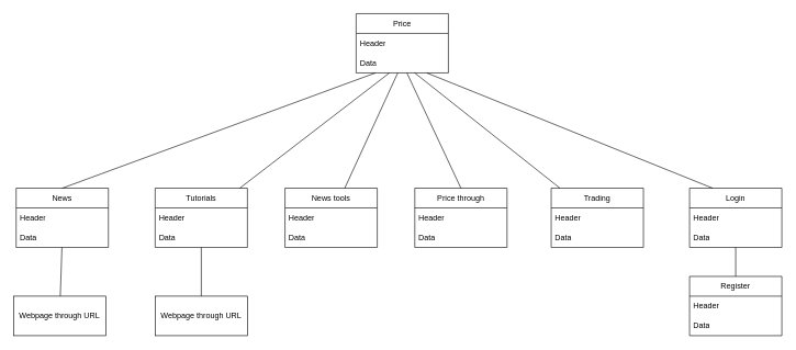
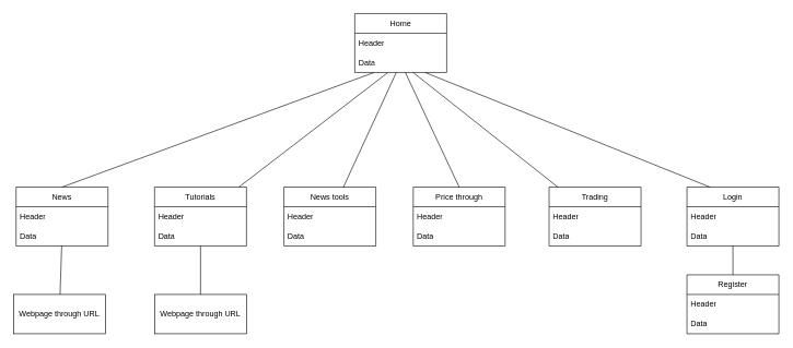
  <mxCell id="0" />
  <mxCell id="1" parent="0" />
- <mxCell id="2" value="Price" style="swimlane;fontStyle=0;childLayout=stackLayout;horizontal=1;startSize=30;horizontalStack=0;resizeParent=1;resizeParentMax=0;resizeLast=0;collapsible=1;marginBottom=0;whiteSpace=wrap;html=1;" vertex="1" parent="1"><mxGeometry x="540" y="20" width="140" height="90" as="geometry" /></mxCell>
+ <mxCell id="2" value="Home" style="swimlane;fontStyle=0;childLayout=stackLayout;horizontal=1;startSize=30;horizontalStack=0;resizeParent=1;resizeParentMax=0;resizeLast=0;collapsible=1;marginBottom=0;whiteSpace=wrap;html=1;" vertex="1" parent="1"><mxGeometry x="540" y="20" width="140" height="90" as="geometry" /></mxCell>
  <mxCell id="3" value="Header" style="text;strokeColor=none;fillColor=none;align=left;verticalAlign=middle;spacingLeft=4;spacingRight=4;overflow=hidden;points=[[0,0.5],[1,0.5]];portConstraint=eastwest;rotatable=0;whiteSpace=wrap;html=1;" vertex="1" parent="2"><mxGeometry y="30" width="140" height="30" as="geometry" /></mxCell>
  <mxCell id="4" value="Data" style="text;strokeColor=none;fillColor=none;align=left;verticalAlign=middle;spacingLeft=4;spacingRight=4;overflow=hidden;points=[[0,0.5],[1,0.5]];portConstraint=eastwest;rotatable=0;whiteSpace=wrap;html=1;" vertex="1" parent="2"><mxGeometry y="60" width="140" height="30" as="geometry" /></mxCell>
  <mxCell id="5" value="News" style="swimlane;fontStyle=0;childLayout=stackLayout;horizontal=1;startSize=30;horizontalStack=0;resizeParent=1;resizeParentMax=0;resizeLast=0;collapsible=1;marginBottom=0;whiteSpace=wrap;html=1;" vertex="1" parent="1"><mxGeometry x="24" y="285" width="140" height="90" as="geometry" /></mxCell>
  <mxCell id="6" value="Header" style="text;strokeColor=none;fillColor=none;align=left;verticalAlign=middle;spacingLeft=4;spacingRight=4;overflow=hidden;points=[[0,0.5],[1,0.5]];portConstraint=eastwest;rotatable=0;whiteSpace=wrap;html=1;" vertex="1" parent="5"><mxGeometry y="30" width="140" height="30" as="geometry" /></mxCell>
  <mxCell id="7" value="Data" style="text;strokeColor=none;fillColor=none;align=left;verticalAlign=middle;spacingLeft=4;spacingRight=4;overflow=hidden;points=[[0,0.5],[1,0.5]];portConstraint=eastwest;rotatable=0;whiteSpace=wrap;html=1;" vertex="1" parent="5"><mxGeometry y="60" width="140" height="30" as="geometry" /></mxCell>
  <mxCell id="8" value="Tutorials" style="swimlane;fontStyle=0;childLayout=stackLayout;horizontal=1;startSize=30;horizontalStack=0;resizeParent=1;resizeParentMax=0;resizeLast=0;collapsible=1;marginBottom=0;whiteSpace=wrap;html=1;" vertex="1" parent="1"><mxGeometry x="235" y="285" width="140" height="90" as="geometry" /></mxCell>
  <mxCell id="9" value="Header" style="text;strokeColor=none;fillColor=none;align=left;verticalAlign=middle;spacingLeft=4;spacingRight=4;overflow=hidden;points=[[0,0.5],[1,0.5]];portConstraint=eastwest;rotatable=0;whiteSpace=wrap;html=1;" vertex="1" parent="8"><mxGeometry y="30" width="140" height="30" as="geometry" /></mxCell>
  <mxCell id="10" value="Data" style="text;strokeColor=none;fillColor=none;align=left;verticalAlign=middle;spacingLeft=4;spacingRight=4;overflow=hidden;points=[[0,0.5],[1,0.5]];portConstraint=eastwest;rotatable=0;whiteSpace=wrap;html=1;" vertex="1" parent="8"><mxGeometry y="60" width="140" height="30" as="geometry" /></mxCell>
  <mxCell id="11" value="News tools" style="swimlane;fontStyle=0;childLayout=stackLayout;horizontal=1;startSize=30;horizontalStack=0;resizeParent=1;resizeParentMax=0;resizeLast=0;collapsible=1;marginBottom=0;whiteSpace=wrap;html=1;" vertex="1" parent="1"><mxGeometry x="432" y="285" width="140" height="90" as="geometry" /></mxCell>
  <mxCell id="12" value="Header" style="text;strokeColor=none;fillColor=none;align=left;verticalAlign=middle;spacingLeft=4;spacingRight=4;overflow=hidden;points=[[0,0.5],[1,0.5]];portConstraint=eastwest;rotatable=0;whiteSpace=wrap;html=1;" vertex="1" parent="11"><mxGeometry y="30" width="140" height="30" as="geometry" /></mxCell>
  <mxCell id="13" value="Data" style="text;strokeColor=none;fillColor=none;align=left;verticalAlign=middle;spacingLeft=4;spacingRight=4;overflow=hidden;points=[[0,0.5],[1,0.5]];portConstraint=eastwest;rotatable=0;whiteSpace=wrap;html=1;" vertex="1" parent="11"><mxGeometry y="60" width="140" height="30" as="geometry" /></mxCell>
  <mxCell id="14" value="Price through" style="swimlane;fontStyle=0;childLayout=stackLayout;horizontal=1;startSize=30;horizontalStack=0;resizeParent=1;resizeParentMax=0;resizeLast=0;collapsible=1;marginBottom=0;whiteSpace=wrap;html=1;" vertex="1" parent="1"><mxGeometry x="629" y="285" width="140" height="90" as="geometry" /></mxCell>
  <mxCell id="15" value="Header" style="text;strokeColor=none;fillColor=none;align=left;verticalAlign=middle;spacingLeft=4;spacingRight=4;overflow=hidden;points=[[0,0.5],[1,0.5]];portConstraint=eastwest;rotatable=0;whiteSpace=wrap;html=1;" vertex="1" parent="14"><mxGeometry y="30" width="140" height="30" as="geometry" /></mxCell>
  <mxCell id="16" value="Data" style="text;strokeColor=none;fillColor=none;align=left;verticalAlign=middle;spacingLeft=4;spacingRight=4;overflow=hidden;points=[[0,0.5],[1,0.5]];portConstraint=eastwest;rotatable=0;whiteSpace=wrap;html=1;" vertex="1" parent="14"><mxGeometry y="60" width="140" height="30" as="geometry" /></mxCell>
  <mxCell id="17" value="Trading" style="swimlane;fontStyle=0;childLayout=stackLayout;horizontal=1;startSize=30;horizontalStack=0;resizeParent=1;resizeParentMax=0;resizeLast=0;collapsible=1;marginBottom=0;whiteSpace=wrap;html=1;" vertex="1" parent="1"><mxGeometry x="836" y="285" width="140" height="90" as="geometry" /></mxCell>
  <mxCell id="18" value="Header" style="text;strokeColor=none;fillColor=none;align=left;verticalAlign=middle;spacingLeft=4;spacingRight=4;overflow=hidden;points=[[0,0.5],[1,0.5]];portConstraint=eastwest;rotatable=0;whiteSpace=wrap;html=1;" vertex="1" parent="17"><mxGeometry y="30" width="140" height="30" as="geometry" /></mxCell>
  <mxCell id="19" value="Data" style="text;strokeColor=none;fillColor=none;align=left;verticalAlign=middle;spacingLeft=4;spacingRight=4;overflow=hidden;points=[[0,0.5],[1,0.5]];portConstraint=eastwest;rotatable=0;whiteSpace=wrap;html=1;" vertex="1" parent="17"><mxGeometry y="60" width="140" height="30" as="geometry" /></mxCell>
  <mxCell id="20" value="Login" style="swimlane;fontStyle=0;childLayout=stackLayout;horizontal=1;startSize=30;horizontalStack=0;resizeParent=1;resizeParentMax=0;resizeLast=0;collapsible=1;marginBottom=0;whiteSpace=wrap;html=1;" vertex="1" parent="1"><mxGeometry x="1046" y="285" width="140" height="90" as="geometry" /></mxCell>
  <mxCell id="21" value="Header" style="text;strokeColor=none;fillColor=none;align=left;verticalAlign=middle;spacingLeft=4;spacingRight=4;overflow=hidden;points=[[0,0.5],[1,0.5]];portConstraint=eastwest;rotatable=0;whiteSpace=wrap;html=1;" vertex="1" parent="20"><mxGeometry y="30" width="140" height="30" as="geometry" /></mxCell>
  <mxCell id="22" value="Data" style="text;strokeColor=none;fillColor=none;align=left;verticalAlign=middle;spacingLeft=4;spacingRight=4;overflow=hidden;points=[[0,0.5],[1,0.5]];portConstraint=eastwest;rotatable=0;whiteSpace=wrap;html=1;" vertex="1" parent="20"><mxGeometry y="60" width="140" height="30" as="geometry" /></mxCell>
  <mxCell id="23" value="" style="endArrow=none;html=1;rounded=0;exitX=0.5;exitY=0;exitDx=0;exitDy=0;" edge="1" parent="1" source="5" target="4"><mxGeometry width="50" height="50" relative="1" as="geometry"><mxPoint x="503" y="537" as="sourcePoint" /><mxPoint x="436" y="147" as="targetPoint" /></mxGeometry></mxCell>
  <mxCell id="24" value="" style="endArrow=none;html=1;rounded=0;" edge="1" parent="1" source="8" target="4"><mxGeometry width="50" height="50" relative="1" as="geometry"><mxPoint x="503" y="537" as="sourcePoint" /><mxPoint x="553" y="487" as="targetPoint" /></mxGeometry></mxCell>
  <mxCell id="25" value="" style="endArrow=none;html=1;rounded=0;" edge="1" parent="1" source="11" target="4"><mxGeometry width="50" height="50" relative="1" as="geometry"><mxPoint x="503" y="537" as="sourcePoint" /><mxPoint x="553" y="487" as="targetPoint" /></mxGeometry></mxCell>
  <mxCell id="26" value="" style="endArrow=none;html=1;rounded=0;exitX=0.5;exitY=0;exitDx=0;exitDy=0;" edge="1" parent="1" source="14" target="4"><mxGeometry width="50" height="50" relative="1" as="geometry"><mxPoint x="503" y="537" as="sourcePoint" /><mxPoint x="553" y="487" as="targetPoint" /></mxGeometry></mxCell>
  <mxCell id="27" value="" style="endArrow=none;html=1;rounded=0;" edge="1" parent="1" source="17" target="4"><mxGeometry width="50" height="50" relative="1" as="geometry"><mxPoint x="503" y="537" as="sourcePoint" /><mxPoint x="553" y="487" as="targetPoint" /></mxGeometry></mxCell>
  <mxCell id="28" value="" style="endArrow=none;html=1;rounded=0;exitX=0.25;exitY=0;exitDx=0;exitDy=0;" edge="1" parent="1" source="20" target="4"><mxGeometry width="50" height="50" relative="1" as="geometry"><mxPoint x="503" y="537" as="sourcePoint" /><mxPoint x="553" y="487" as="targetPoint" /></mxGeometry></mxCell>
  <mxCell id="29" value="Webpage through URL" style="rounded=0;whiteSpace=wrap;html=1;" vertex="1" parent="1"><mxGeometry x="20" y="449" width="140" height="60" as="geometry" /></mxCell>
  <mxCell id="30" value="Webpage through URL" style="rounded=0;whiteSpace=wrap;html=1;" vertex="1" parent="1"><mxGeometry x="235" y="449" width="140" height="60" as="geometry" /></mxCell>
  <mxCell id="31" value="" style="endArrow=none;html=1;rounded=0;" edge="1" parent="1" source="29" target="7"><mxGeometry width="50" height="50" relative="1" as="geometry"><mxPoint x="503" y="537" as="sourcePoint" /><mxPoint x="553" y="487" as="targetPoint" /></mxGeometry></mxCell>
  <mxCell id="32" value="" style="endArrow=none;html=1;rounded=0;" edge="1" parent="1" source="30" target="10"><mxGeometry width="50" height="50" relative="1" as="geometry"><mxPoint x="503" y="537" as="sourcePoint" /><mxPoint x="553" y="487" as="targetPoint" /></mxGeometry></mxCell>
  <mxCell id="33" value="Register" style="swimlane;fontStyle=0;childLayout=stackLayout;horizontal=1;startSize=30;horizontalStack=0;resizeParent=1;resizeParentMax=0;resizeLast=0;collapsible=1;marginBottom=0;whiteSpace=wrap;html=1;" vertex="1" parent="1"><mxGeometry x="1046" y="419" width="140" height="90" as="geometry" /></mxCell>
  <mxCell id="34" value="Header" style="text;strokeColor=none;fillColor=none;align=left;verticalAlign=middle;spacingLeft=4;spacingRight=4;overflow=hidden;points=[[0,0.5],[1,0.5]];portConstraint=eastwest;rotatable=0;whiteSpace=wrap;html=1;" vertex="1" parent="33"><mxGeometry y="30" width="140" height="30" as="geometry" /></mxCell>
  <mxCell id="35" value="Data" style="text;strokeColor=none;fillColor=none;align=left;verticalAlign=middle;spacingLeft=4;spacingRight=4;overflow=hidden;points=[[0,0.5],[1,0.5]];portConstraint=eastwest;rotatable=0;whiteSpace=wrap;html=1;" vertex="1" parent="33"><mxGeometry y="60" width="140" height="30" as="geometry" /></mxCell>
  <mxCell id="36" value="" style="endArrow=none;html=1;rounded=0;" edge="1" parent="1" source="33" target="22"><mxGeometry width="50" height="50" relative="1" as="geometry"><mxPoint x="503" y="537" as="sourcePoint" /><mxPoint x="553" y="487" as="targetPoint" /></mxGeometry></mxCell>
